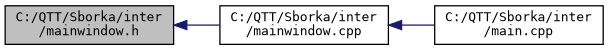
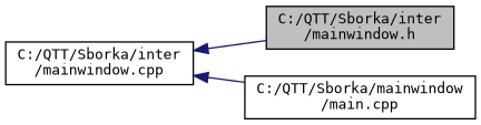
  digraph {
    fontname="DejaVu Sans Mono"
    rankdir=LR
    node [color=black fillcolor=white fontname="DejaVu Sans Mono" fontsize=10 shape=record style=filled]
    edge [color=midnightblue dir=back fontname="DejaVu Sans Mono" fontsize=10 labelfontname=Helvetica labelfontsize=10 style=solid]
    n1 [fillcolor=grey75 fontcolor=black height=0.2 label="C:/QTT/Sborka/inter\l/mainwindow.h" width=0.4]
    n2 [height=0.2 label="C:/QTT/Sborka/inter\l/mainwindow.cpp" width=0.4]
-   n3 [height=0.2 label="C:/QTT/Sborka/inter\l/main.cpp" width=0.4]
-   n1 -> n2
+   n3 [height=0.2 label="C:/QTT/Sborka/mainwindow\l/main.cpp" width=0.4]
+   n2 -> n1
    n2 -> n3
  }
